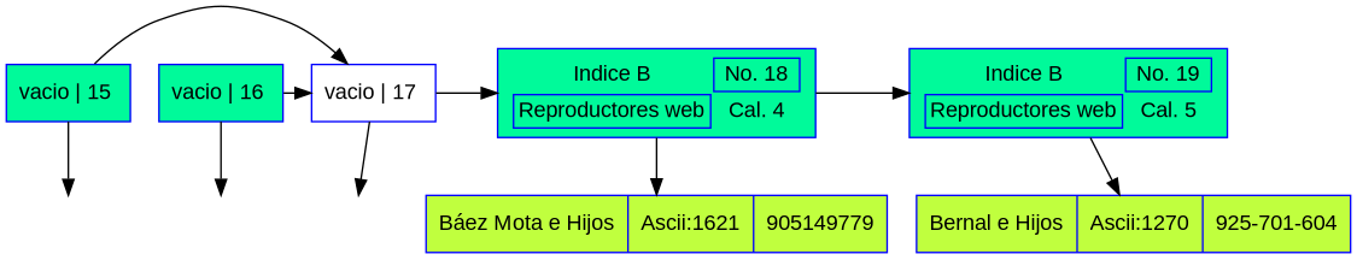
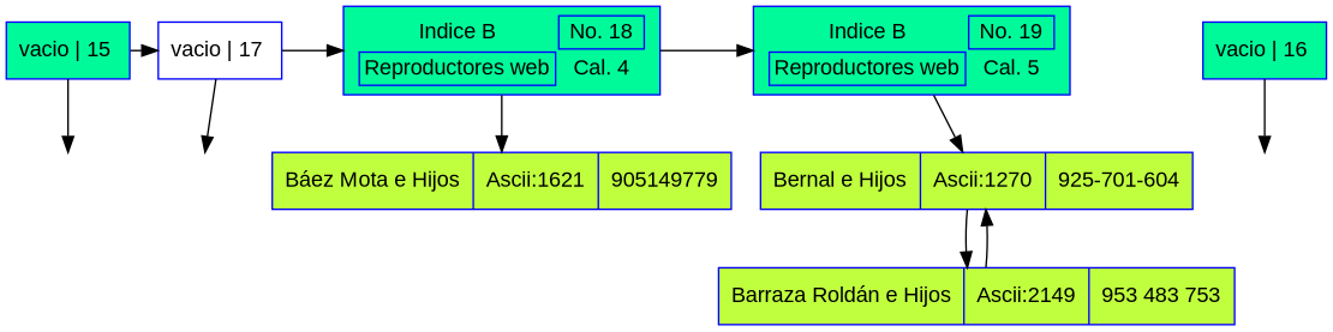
  digraph {
    rankdir=TB
    node [color=blue fillcolor=mediumspringgreen fontname=Arial shape=box style=filled]
    n1 [label="vacio | 15 "]
    n2 [label="vacio | 16 "]
    n3 [fillcolor=white label="vacio | 17 "]
    n4 [label=<  <TABLE BORDER="0" ALIGN="LEFT">  <TR>  <TD >Indice B</TD>  <TD BORDER="1"> No. 18 </TD>  </TR>  <TR>  <TD BORDER="1">Reproductores web</TD>  <TD> Cal. 4 </TD>  </TR>  </TABLE>  >]
    n5 [label=<  <TABLE BORDER="0" ALIGN="LEFT">  <TR>  <TD >Indice B</TD>  <TD BORDER="1"> No. 19 </TD>  </TR>  <TR>  <TD BORDER="1">Reproductores web</TD>  <TD> Cal. 5 </TD>  </TR>  </TABLE>  >]
    n6 [color=white fillcolor=white label=" "]
    n7 [color=white fillcolor=white label=" "]
    n8 [color=white fillcolor=white label=" "]
    n9 [fillcolor=olivedrab1 label="Báez Mota e Hijos| Ascii:1621| 905149779 " shape=record]
    n10 [fillcolor=olivedrab1 label="Bernal e Hijos| Ascii:1270| 925-701-604 " shape=record]
+   n11 [fillcolor=olivedrab1 label="Barraza Roldán e Hijos| Ascii:2149| 953 483 753 " shape=record]
    subgraph sub_1 {
      rank=same
      n1
      n2
      n3
      n4
      n5
    }
    n1 -> n3
    n1 -> n6
-   n2 -> n3
    n2 -> n7
    n3 -> n4
    n3 -> n8
    n4 -> n5
    n4 -> n9
    n5 -> n10
+   n10 -> n11
+   n11 -> n10
  }
